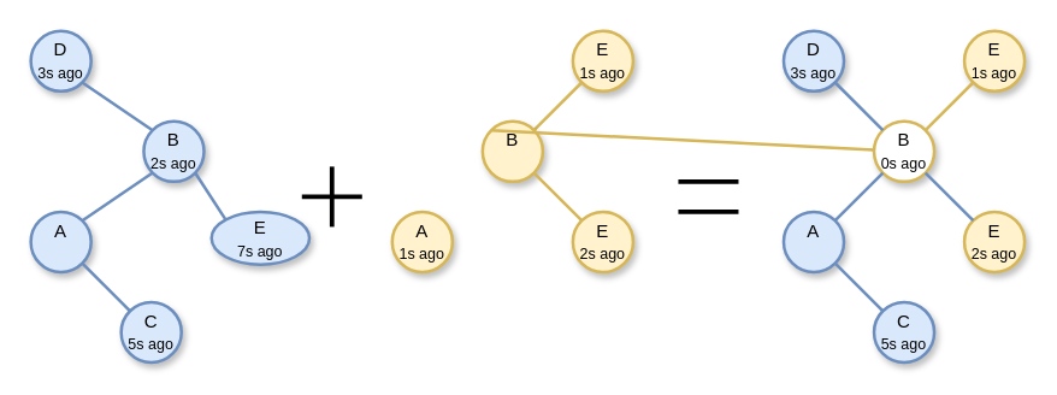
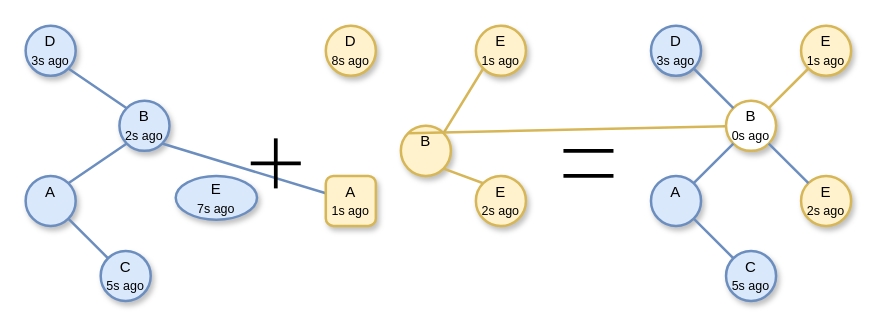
  <mxCell id="0" />
  <mxCell id="1" parent="0" />
  <mxCell id="2" value="&lt;div&gt;A&lt;/div&gt;&lt;font style=&quot;font-size: 10px&quot;&gt;&lt;br&gt;&lt;/font&gt;" style="ellipse;whiteSpace=wrap;html=1;aspect=fixed;fillColor=#dae8fc;strokeColor=#6c8ebf;strokeWidth=2;shadow=1;" parent="1" vertex="1"><mxGeometry x="20" y="140" width="40" height="40" as="geometry" /></mxCell>
  <mxCell id="3" value="&lt;div&gt;C&lt;/div&gt;&lt;div&gt;&lt;font style=&quot;font-size: 10px&quot;&gt;5s ago&lt;/font&gt;&lt;/div&gt;" style="ellipse;whiteSpace=wrap;html=1;aspect=fixed;fillColor=#dae8fc;strokeColor=#6c8ebf;strokeWidth=2;shadow=1;" parent="1" vertex="1"><mxGeometry x="80" y="200" width="40" height="40" as="geometry" /></mxCell>
  <mxCell id="4" value="B&lt;br&gt;&lt;div&gt;&lt;font style=&quot;font-size: 10px&quot;&gt;2s ago&lt;/font&gt;&lt;/div&gt;" style="ellipse;whiteSpace=wrap;html=1;aspect=fixed;fillColor=#dae8fc;strokeColor=#6c8ebf;strokeWidth=2;shadow=1;" parent="1" vertex="1"><mxGeometry x="95" y="80" width="40" height="40" as="geometry" /></mxCell>
  <mxCell id="5" value="&lt;div&gt;D&lt;/div&gt;&lt;div&gt;&lt;font style=&quot;font-size: 10px&quot;&gt;3s ago&lt;/font&gt;&lt;/div&gt;" style="ellipse;whiteSpace=wrap;html=1;aspect=fixed;fillColor=#dae8fc;strokeColor=#6c8ebf;strokeWidth=2;shadow=1;" parent="1" vertex="1"><mxGeometry x="20" y="20" width="40" height="40" as="geometry" /></mxCell>
  <mxCell id="6" value="&lt;div&gt;E&lt;/div&gt;&lt;div&gt;&lt;font style=&quot;font-size: 10px&quot;&gt;1s ago&lt;/font&gt;&lt;/div&gt;" style="ellipse;whiteSpace=wrap;html=1;aspect=fixed;fillColor=#fff2cc;strokeColor=#d6b656;strokeWidth=2;shadow=1;" parent="1" vertex="1"><mxGeometry x="380" y="20" width="40" height="40" as="geometry" /></mxCell>
  <mxCell id="7" value="&lt;div&gt;E&lt;/div&gt;&lt;div&gt;&lt;font style=&quot;font-size: 10px&quot;&gt;7s ago&lt;/font&gt;&lt;/div&gt;" style="ellipse;whiteSpace=wrap;html=1;aspect=fixed;fillColor=#dae8fc;strokeColor=#6c8ebf;strokeWidth=2;shadow=1;" parent="1" vertex="1"><mxGeometry x="140" y="140" width="65" height="35" as="geometry" /></mxCell>
  <mxCell id="8" value="" style="endArrow=none;html=1;rounded=0;exitX=1;exitY=0;exitDx=0;exitDy=0;entryX=0;entryY=1;entryDx=0;entryDy=0;strokeWidth=2;fillColor=#dae8fc;strokeColor=#6c8ebf;" parent="1" source="2" target="4" edge="1"><mxGeometry width="50" height="50" relative="1" as="geometry"><mxPoint x="180" y="270" as="sourcePoint" /><mxPoint x="230" y="220" as="targetPoint" /></mxGeometry></mxCell>
  <mxCell id="9" value="" style="endArrow=none;html=1;rounded=0;exitX=1;exitY=1;exitDx=0;exitDy=0;entryX=0;entryY=0;entryDx=0;entryDy=0;strokeWidth=2;fillColor=#dae8fc;strokeColor=#6c8ebf;" parent="1" source="2" target="3" edge="1"><mxGeometry width="50" height="50" relative="1" as="geometry"><mxPoint x="190" y="280" as="sourcePoint" /><mxPoint x="240" y="230" as="targetPoint" /></mxGeometry></mxCell>
- <mxCell id="10" value="" style="endArrow=none;html=1;rounded=0;exitX=1;exitY=1;exitDx=0;exitDy=0;entryX=0;entryY=0;entryDx=0;entryDy=0;strokeWidth=2;fillColor=#dae8fc;strokeColor=#6c8ebf;" parent="1" source="4" target="7" edge="1"><mxGeometry width="50" height="50" relative="1" as="geometry"><mxPoint x="200" y="290" as="sourcePoint" /><mxPoint x="250" y="240" as="targetPoint" /></mxGeometry></mxCell>
+ <mxCell id="10" value="" style="endArrow=none;html=1;rounded=0;exitX=1;exitY=1;exitDx=0;exitDy=0;strokeWidth=2;fillColor=#dae8fc;strokeColor=#6c8ebf;" parent="1" source="4" target="13" edge="1"><mxGeometry width="50" height="50" relative="1" as="geometry"><mxPoint x="200" y="290" as="sourcePoint" /><mxPoint x="250" y="240" as="targetPoint" /></mxGeometry></mxCell>
  <mxCell id="11" value="" style="endArrow=none;html=1;rounded=0;exitX=0;exitY=0;exitDx=0;exitDy=0;entryX=1;entryY=1;entryDx=0;entryDy=0;strokeWidth=2;fillColor=#dae8fc;strokeColor=#6c8ebf;" parent="1" source="4" target="5" edge="1"><mxGeometry width="50" height="50" relative="1" as="geometry"><mxPoint x="210" y="300" as="sourcePoint" /><mxPoint x="260" y="250" as="targetPoint" /></mxGeometry></mxCell>
  <mxCell id="12" value="" style="endArrow=none;html=1;rounded=0;exitX=1;exitY=0;exitDx=0;exitDy=0;entryX=0;entryY=1;entryDx=0;entryDy=0;strokeWidth=2;fillColor=#fff2cc;strokeColor=#d6b656;" parent="1" source="14" target="6" edge="1"><mxGeometry width="50" height="50" relative="1" as="geometry"><mxPoint x="260" y="310" as="sourcePoint" /><mxPoint x="310" y="260" as="targetPoint" /></mxGeometry></mxCell>
- <mxCell id="13" value="&lt;div&gt;A&lt;/div&gt;&lt;font style=&quot;font-size: 10px&quot;&gt;1s ago&lt;/font&gt;" style="ellipse;whiteSpace=wrap;html=1;aspect=fixed;fillColor=#fff2cc;strokeColor=#d6b656;strokeWidth=2;shadow=1;" parent="1" vertex="1"><mxGeometry x="260" y="140" width="40" height="40" as="geometry" /></mxCell>
- <mxCell id="14" value="B&lt;br&gt;&lt;div&gt;&lt;font style=&quot;font-size: 10px&quot;&gt;&lt;br&gt;&lt;/font&gt;&lt;/div&gt;" style="ellipse;whiteSpace=wrap;html=1;aspect=fixed;fillColor=#fff2cc;strokeColor=#d6b656;strokeWidth=2;shadow=1;" parent="1" vertex="1"><mxGeometry x="320" y="80" width="40" height="40" as="geometry" /></mxCell>
+ <mxCell id="13" value="&lt;div&gt;A&lt;/div&gt;&lt;font style=&quot;font-size: 10px&quot;&gt;1s ago&lt;/font&gt;" style="whiteSpace=wrap;html=1;aspect=fixed;fillColor=#fff2cc;strokeColor=#d6b656;strokeWidth=2;shadow=1;rounded=1;" parent="1" vertex="1"><mxGeometry x="260" y="140" width="40" height="40" as="geometry" /></mxCell>
+ <mxCell id="14" value="B&lt;br&gt;&lt;div&gt;&lt;font style=&quot;font-size: 10px&quot;&gt;&lt;br&gt;&lt;/font&gt;&lt;/div&gt;" style="ellipse;whiteSpace=wrap;html=1;aspect=fixed;fillColor=#fff2cc;strokeColor=#d6b656;strokeWidth=2;shadow=1;" parent="1" vertex="1"><mxGeometry x="320" y="100" width="40" height="40" as="geometry" /></mxCell>
+ <mxCell id="15" value="&lt;div&gt;D&lt;/div&gt;&lt;div&gt;&lt;font style=&quot;font-size: 10px&quot;&gt;8s ago&lt;/font&gt;&lt;/div&gt;" style="ellipse;whiteSpace=wrap;html=1;aspect=fixed;fillColor=#fff2cc;strokeColor=#d6b656;strokeWidth=2;shadow=1;" parent="1" vertex="1"><mxGeometry x="260" y="20" width="40" height="40" as="geometry" /></mxCell>
  <mxCell id="16" value="&lt;div&gt;E&lt;br&gt;&lt;/div&gt;&lt;font style=&quot;font-size: 10px&quot;&gt;2s ago&lt;/font&gt;" style="ellipse;whiteSpace=wrap;html=1;aspect=fixed;fillColor=#fff2cc;strokeColor=#d6b656;strokeWidth=2;shadow=1;" parent="1" vertex="1"><mxGeometry x="380" y="140" width="40" height="40" as="geometry" /></mxCell>
  <mxCell id="17" value="" style="endArrow=none;html=1;rounded=0;exitX=1;exitY=1;exitDx=0;exitDy=0;entryX=0;entryY=0;entryDx=0;entryDy=0;strokeWidth=2;fillColor=#fff2cc;strokeColor=#d6b656;" parent="1" source="14" target="16" edge="1"><mxGeometry width="50" height="50" relative="1" as="geometry"><mxPoint x="440" y="290" as="sourcePoint" /><mxPoint x="490" y="240" as="targetPoint" /></mxGeometry></mxCell>
  <mxCell id="18" value="" style="endArrow=none;html=1;rounded=0;exitX=0;exitY=0;exitDx=0;exitDy=0;strokeWidth=2;fillColor=#fff2cc;strokeColor=#d6b656;" parent="1" source="14" target="25" edge="1"><mxGeometry width="50" height="50" relative="1" as="geometry"><mxPoint x="450" y="300" as="sourcePoint" /><mxPoint x="500" y="250" as="targetPoint" /></mxGeometry></mxCell>
  <mxCell id="19" value="" style="endArrow=none;html=1;rounded=0;fontSize=10;strokeWidth=3;" parent="1" edge="1"><mxGeometry width="50" height="50" relative="1" as="geometry"><mxPoint x="200" y="130" as="sourcePoint" /><mxPoint x="240" y="130" as="targetPoint" /></mxGeometry></mxCell>
  <mxCell id="20" value="" style="endArrow=none;html=1;rounded=0;fontSize=10;strokeWidth=3;" parent="1" edge="1"><mxGeometry width="50" height="50" relative="1" as="geometry"><mxPoint x="220" y="110" as="sourcePoint" /><mxPoint x="220" y="150" as="targetPoint" /></mxGeometry></mxCell>
  <mxCell id="21" value="" style="endArrow=none;html=1;rounded=0;fontSize=10;strokeWidth=3;" parent="1" edge="1"><mxGeometry width="50" height="50" relative="1" as="geometry"><mxPoint x="450" y="120" as="sourcePoint" /><mxPoint x="490" y="120" as="targetPoint" /></mxGeometry></mxCell>
  <mxCell id="22" value="" style="endArrow=none;html=1;rounded=0;fontSize=10;strokeWidth=3;" parent="1" edge="1"><mxGeometry width="50" height="50" relative="1" as="geometry"><mxPoint x="490" y="140" as="sourcePoint" /><mxPoint x="450" y="140" as="targetPoint" /></mxGeometry></mxCell>
  <mxCell id="23" value="&lt;div&gt;A&lt;/div&gt;&lt;font style=&quot;font-size: 10px&quot;&gt;&lt;br&gt;&lt;/font&gt;" style="ellipse;whiteSpace=wrap;html=1;aspect=fixed;fillColor=#dae8fc;strokeColor=#6c8ebf;strokeWidth=2;shadow=1;" parent="1" vertex="1"><mxGeometry x="520" y="140" width="40" height="40" as="geometry" /></mxCell>
  <mxCell id="24" value="&lt;div&gt;C&lt;/div&gt;&lt;div&gt;&lt;font style=&quot;font-size: 10px&quot;&gt;5s ago&lt;/font&gt;&lt;/div&gt;" style="ellipse;whiteSpace=wrap;html=1;aspect=fixed;fillColor=#dae8fc;strokeColor=#6c8ebf;strokeWidth=2;shadow=1;" parent="1" vertex="1"><mxGeometry x="580" y="200" width="40" height="40" as="geometry" /></mxCell>
  <mxCell id="25" value="B&lt;br&gt;&lt;div&gt;&lt;font style=&quot;font-size: 10px&quot;&gt;0s ago&lt;/font&gt;&lt;/div&gt;" style="ellipse;whiteSpace=wrap;html=1;aspect=fixed;fillColor=#ffffff;strokeColor=#d6b656;strokeWidth=2;shadow=1;" parent="1" vertex="1"><mxGeometry x="580" y="80" width="40" height="40" as="geometry" /></mxCell>
  <mxCell id="26" value="&lt;div&gt;D&lt;/div&gt;&lt;div&gt;&lt;font style=&quot;font-size: 10px&quot;&gt;3s ago&lt;/font&gt;&lt;/div&gt;" style="ellipse;whiteSpace=wrap;html=1;aspect=fixed;fillColor=#dae8fc;strokeColor=#6c8ebf;strokeWidth=2;shadow=1;" parent="1" vertex="1"><mxGeometry x="520" y="20" width="40" height="40" as="geometry" /></mxCell>
  <mxCell id="27" value="&lt;div&gt;E&lt;/div&gt;&lt;div&gt;&lt;font style=&quot;font-size: 10px&quot;&gt;2s ago&lt;/font&gt;&lt;/div&gt;" style="ellipse;whiteSpace=wrap;html=1;aspect=fixed;fillColor=#fff2cc;strokeColor=#d6b656;strokeWidth=2;shadow=1;" parent="1" vertex="1"><mxGeometry x="640" y="140" width="40" height="40" as="geometry" /></mxCell>
  <mxCell id="28" value="" style="endArrow=none;html=1;rounded=0;exitX=1;exitY=0;exitDx=0;exitDy=0;entryX=0;entryY=1;entryDx=0;entryDy=0;strokeWidth=2;fillColor=#dae8fc;strokeColor=#6c8ebf;" parent="1" source="23" target="25" edge="1"><mxGeometry width="50" height="50" relative="1" as="geometry"><mxPoint x="680" y="270" as="sourcePoint" /><mxPoint x="730" y="220" as="targetPoint" /></mxGeometry></mxCell>
  <mxCell id="29" value="" style="endArrow=none;html=1;rounded=0;exitX=1;exitY=1;exitDx=0;exitDy=0;entryX=0;entryY=0;entryDx=0;entryDy=0;strokeWidth=2;fillColor=#dae8fc;strokeColor=#6c8ebf;" parent="1" source="23" target="24" edge="1"><mxGeometry width="50" height="50" relative="1" as="geometry"><mxPoint x="690" y="280" as="sourcePoint" /><mxPoint x="740" y="230" as="targetPoint" /></mxGeometry></mxCell>
  <mxCell id="30" value="" style="endArrow=none;html=1;rounded=0;exitX=1;exitY=1;exitDx=0;exitDy=0;entryX=0;entryY=0;entryDx=0;entryDy=0;strokeWidth=2;fillColor=#dae8fc;strokeColor=#6c8ebf;" parent="1" source="25" target="27" edge="1"><mxGeometry width="50" height="50" relative="1" as="geometry"><mxPoint x="700" y="290" as="sourcePoint" /><mxPoint x="750" y="240" as="targetPoint" /></mxGeometry></mxCell>
  <mxCell id="31" value="" style="endArrow=none;html=1;rounded=0;exitX=0;exitY=0;exitDx=0;exitDy=0;entryX=1;entryY=1;entryDx=0;entryDy=0;strokeWidth=2;fillColor=#dae8fc;strokeColor=#6c8ebf;" parent="1" source="25" target="26" edge="1"><mxGeometry width="50" height="50" relative="1" as="geometry"><mxPoint x="710" y="300" as="sourcePoint" /><mxPoint x="760" y="250" as="targetPoint" /></mxGeometry></mxCell>
  <mxCell id="32" value="&lt;div&gt;E&lt;/div&gt;&lt;div&gt;&lt;font style=&quot;font-size: 10px&quot;&gt;1s ago&lt;/font&gt;&lt;/div&gt;" style="ellipse;whiteSpace=wrap;html=1;aspect=fixed;fillColor=#fff2cc;strokeColor=#d6b656;strokeWidth=2;shadow=1;" parent="1" vertex="1"><mxGeometry x="640" y="20" width="40" height="40" as="geometry" /></mxCell>
  <mxCell id="33" value="" style="endArrow=none;html=1;rounded=0;exitX=1;exitY=0;exitDx=0;exitDy=0;entryX=0;entryY=1;entryDx=0;entryDy=0;fillColor=#fff2cc;strokeColor=#d6b656;strokeWidth=2;" parent="1" source="25" target="32" edge="1"><mxGeometry width="50" height="50" relative="1" as="geometry"><mxPoint x="614.142" y="85.858" as="sourcePoint" /><mxPoint x="570" y="260" as="targetPoint" /></mxGeometry></mxCell>
